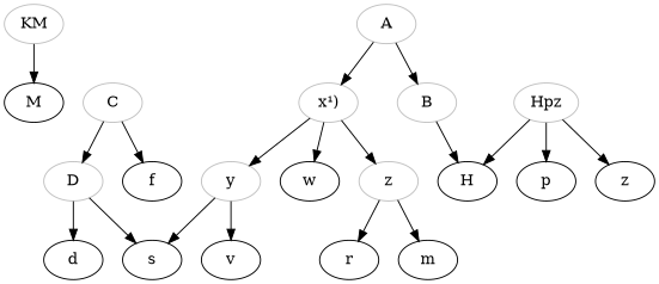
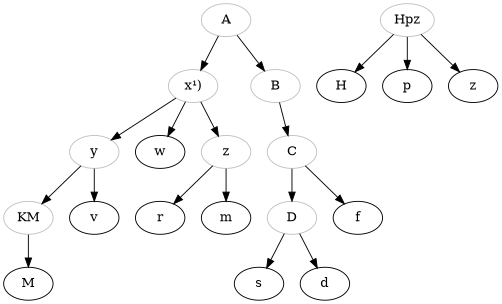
  digraph {
    KM [color=grey]
    M
    n3 [color=grey label="x¹)"]
    y [color=grey]
    w
    n6 [color=grey label=z]
    v
    r
    m
    A [color=grey]
    B [color=grey]
    C [color=grey]
    D [color=grey]
    f
    Hpz [color=grey]
    H
    p
    z
    s
    d
    KM -> M
    n3 -> y
    n3 -> w
    n3 -> n6
-   y -> s
+   y -> KM
    y -> v
    n6 -> r
    n6 -> m
    A -> n3
    A -> B
-   B -> H
+   B -> C
    C -> D
    C -> f
    D -> s
    D -> d
    Hpz -> H
    Hpz -> p
    Hpz -> z
  }
